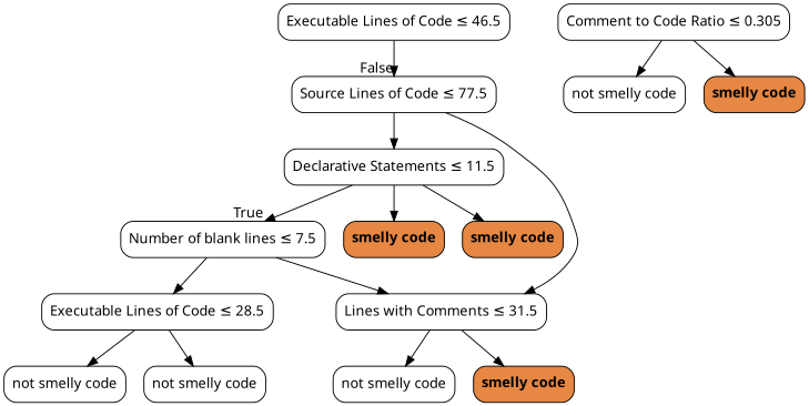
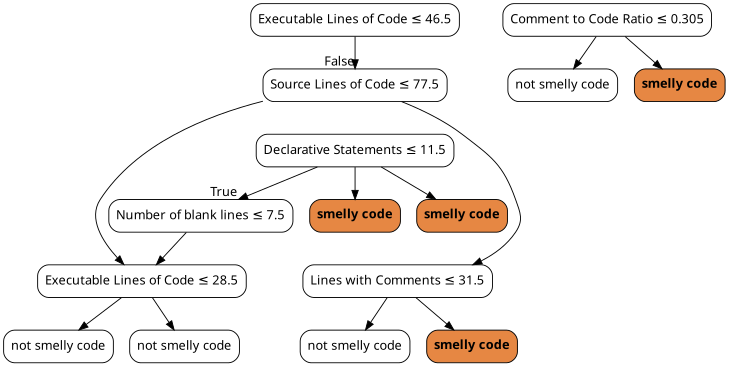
  digraph {
    fontname="Noto Sans"
    node [color=black fillcolor="#FFFFFF" fontname="Noto Sans" shape=box style="filled, rounded"]
    edge [fontname="Noto Sans"]
    n1 [label=<Executable Lines of Code &le; 46.5>]
    n2 [label=<Source Lines of Code &le; 77.5>]
    n3 [label=<Number of blank lines &le; 7.5>]
    n4 [label=<Executable Lines of Code &le; 28.5>]
    n5 [label=<Lines with Comments &le; 31.5>]
    n6 [label=<Declarative Statements &le; 11.5>]
    n7 [label=<not smelly code>]
    n8 [label=<not smelly code>]
    n9 [label=<not smelly code>]
    n10 [fillcolor="#e68743" label=<<b>smelly code</b>>]
    n11 [label=<Comment to Code Ratio &le; 0.305>]
    n12 [label=<not smelly code>]
    n13 [fillcolor="#e68743" label=<<b>smelly code</b>>]
    n14 [fillcolor="#e68743" label=<<b>smelly code</b>>]
    n15 [fillcolor="#e68743" label=<<b>smelly code</b>>]
    n1 -> n2 [headlabel=False labelangle=-45 labeldistance=2.5]
    n2 -> n5
-   n2 -> n6
+   n2 -> n4
    n3 -> n4
-   n3 -> n5
    n4 -> n7
    n4 -> n8
    n5 -> n9
    n5 -> n10
    n6 -> n3 [headlabel=True labelangle=45 labeldistance=2.5]
    n6 -> n14
    n6 -> n15
    n11 -> n12
    n11 -> n13
  }
